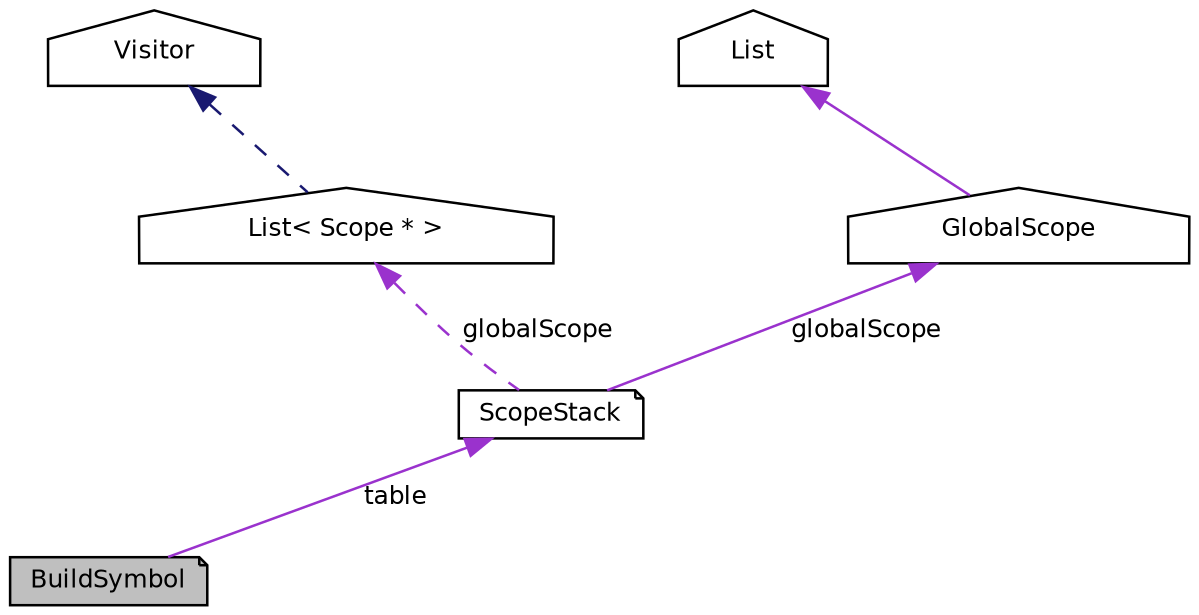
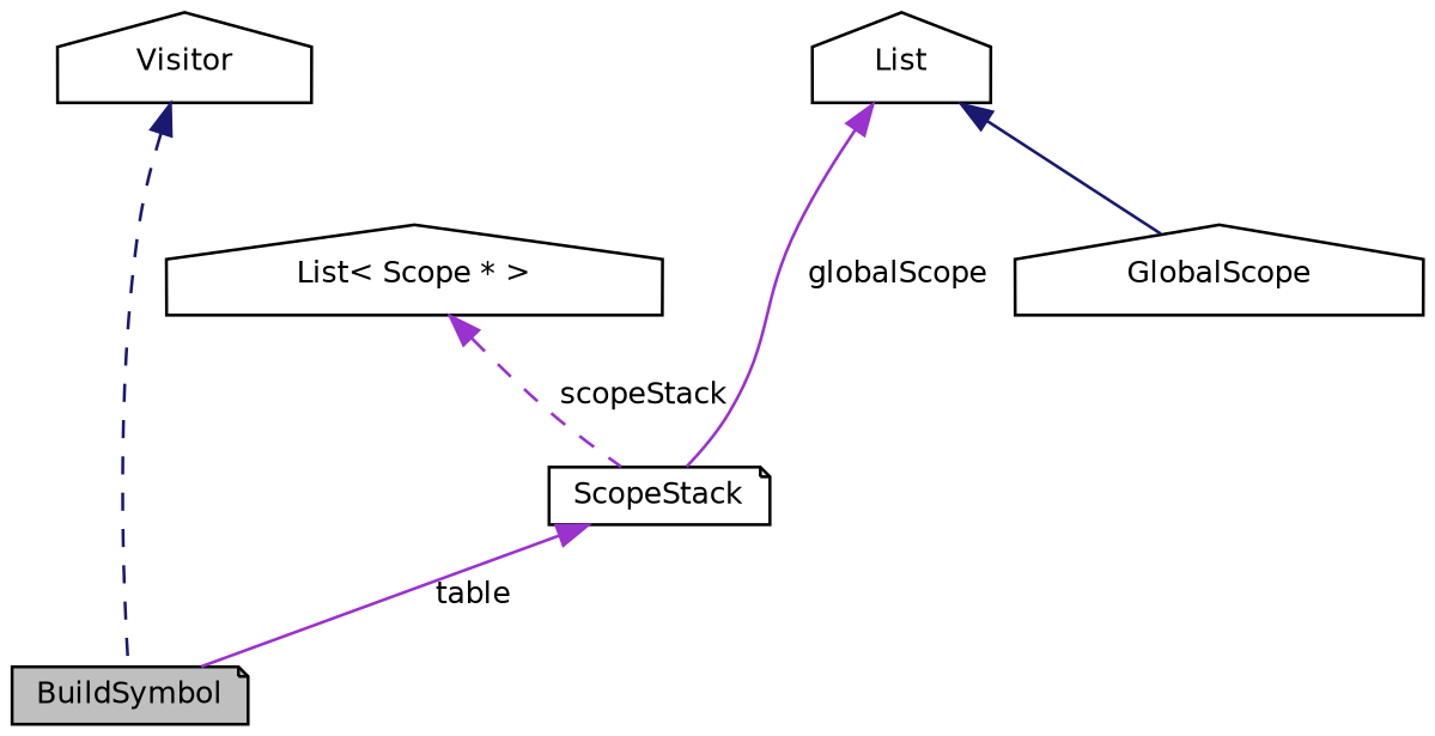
  digraph {
    node [color=black fillcolor=white fontname=Helvetica fontsize=10 shape=house style=filled]
    edge [color=darkorchid3 dir=back fontname=Helvetica fontsize=10 labelfontname=Helvetica labelfontsize=10 style=solid]
    n1 [fillcolor=grey75 fontcolor=black height=0.2 label=BuildSymbol shape=note width=0.4]
    n2 [height=0.2 label=Visitor width=0.4]
    n3 [height=0.2 label=ScopeStack shape=note width=0.4]
    n4 [height=0.2 label=GlobalScope width=0.4]
    n5 [height=0.2 label=List width=0.4]
    n6 [height=0.2 label="List\< Scope * \>" width=0.4]
-   n2 -> n6 [color=midnightblue style=dashed]
+   n2 -> n1 [color=midnightblue style=dashed]
    n3 -> n1 [label=" table"]
-   n4 -> n3 [label=" globalScope"]
-   n5 -> n4
-   n6 -> n3 [label=" globalScope" style=dashed]
+   n5 -> n3 [label=" globalScope"]
+   n5 -> n4 [color=midnightblue]
+   n6 -> n3 [label=" scopeStack" style=dashed]
  }
